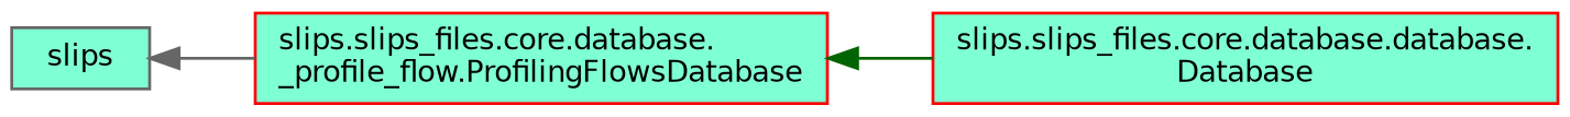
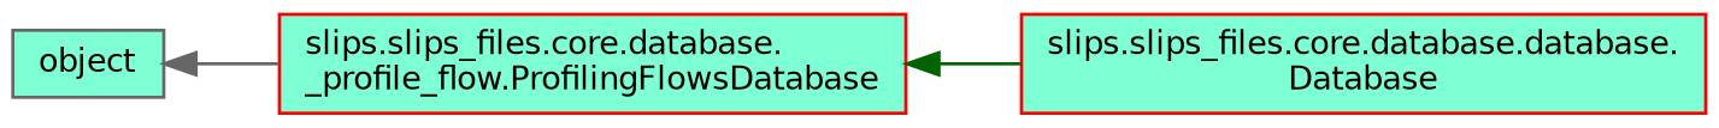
  digraph {
    rankdir=LR
    node [color=red fillcolor=aquamarine fontname=Helvetica fontsize=10 shape=record style=filled]
    edge [dir=back fontname=Helvetica fontsize=10 labelfontname=Helvetica labelfontsize=10 style=solid]
    n1 [fontcolor=black height=0.2 label="slips.slips_files.core.database.\l_profile_flow.ProfilingFlowsDatabase" width=0.4]
    n2 [height=0.2 label="slips.slips_files.core.database.database.\lDatabase" width=0.4]
-   n3 [color=gray40 height=0.2 label=slips width=0.4]
+   n3 [color=gray40 height=0.2 label=object width=0.4]
    n1 -> n2 [color=darkgreen]
    n3 -> n1 [color=gray40]
  }
